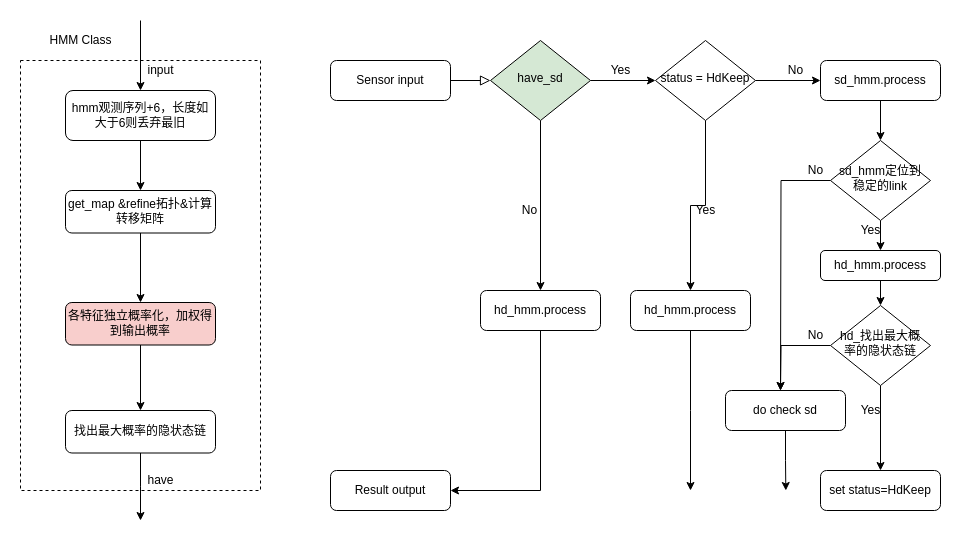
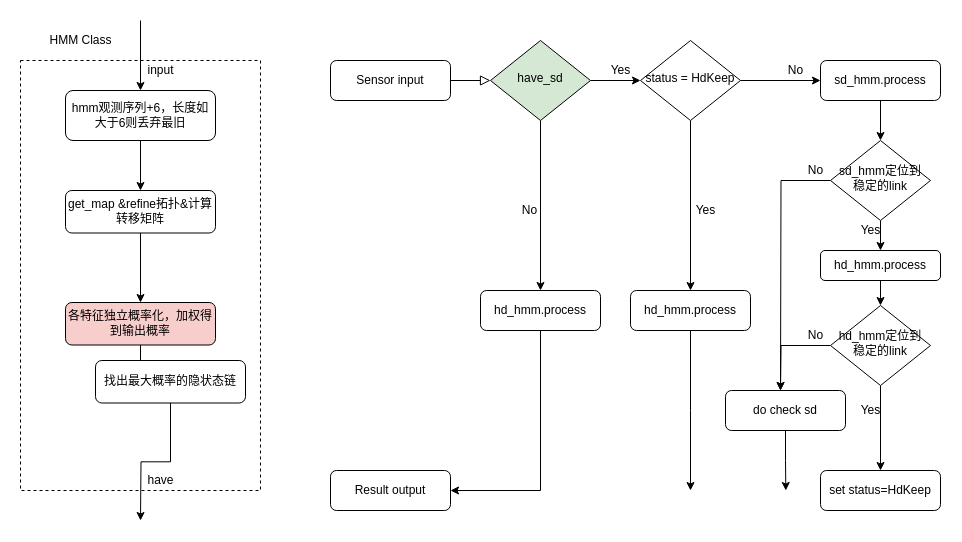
  <mxCell id="0" />
  <mxCell id="1" parent="0" />
  <mxCell id="2" value="" style="whiteSpace=wrap;html=1;dashed=1;" vertex="1" parent="1"><mxGeometry x="20" y="60" width="240" height="430" as="geometry" /></mxCell>
  <mxCell id="3" value="" style="rounded=0;html=1;jettySize=auto;orthogonalLoop=1;fontSize=11;endArrow=block;endFill=0;endSize=8;strokeWidth=1;shadow=0;labelBackgroundColor=none;edgeStyle=orthogonalEdgeStyle;" parent="1" source="4" target="7" edge="1"><mxGeometry relative="1" as="geometry" /></mxCell>
  <mxCell id="4" value="Sensor input" style="rounded=1;whiteSpace=wrap;html=1;fontSize=12;glass=0;strokeWidth=1;shadow=0;" parent="1" vertex="1"><mxGeometry x="330" y="60" width="120" height="40" as="geometry" /></mxCell>
  <mxCell id="5" style="edgeStyle=orthogonalEdgeStyle;rounded=0;orthogonalLoop=1;jettySize=auto;html=1;exitX=0.5;exitY=1;exitDx=0;exitDy=0;" edge="1" parent="1" source="7" target="9"><mxGeometry relative="1" as="geometry" /></mxCell>
  <mxCell id="6" style="edgeStyle=orthogonalEdgeStyle;rounded=0;orthogonalLoop=1;jettySize=auto;html=1;exitX=1;exitY=0.5;exitDx=0;exitDy=0;entryX=0;entryY=0.5;entryDx=0;entryDy=0;" edge="1" parent="1" source="7" target="15"><mxGeometry relative="1" as="geometry" /></mxCell>
  <mxCell id="7" value="have_sd" style="rhombus;whiteSpace=wrap;html=1;shadow=0;fontFamily=Helvetica;fontSize=12;align=center;strokeWidth=1;spacing=6;spacingTop=-4;fillColor=#d5e8d4;" parent="1" vertex="1"><mxGeometry x="490" y="40" width="100" height="80" as="geometry" /></mxCell>
  <mxCell id="8" style="edgeStyle=orthogonalEdgeStyle;rounded=0;orthogonalLoop=1;jettySize=auto;html=1;exitX=0.5;exitY=1;exitDx=0;exitDy=0;entryX=1;entryY=0.5;entryDx=0;entryDy=0;" edge="1" parent="1" source="9" target="12"><mxGeometry relative="1" as="geometry" /></mxCell>
  <mxCell id="9" value="hd_hmm.process" style="rounded=1;whiteSpace=wrap;html=1;fontSize=12;glass=0;strokeWidth=1;shadow=0;" parent="1" vertex="1"><mxGeometry x="480" y="290" width="120" height="40" as="geometry" /></mxCell>
  <mxCell id="10" style="edgeStyle=orthogonalEdgeStyle;rounded=0;orthogonalLoop=1;jettySize=auto;html=1;exitX=0.5;exitY=1;exitDx=0;exitDy=0;" edge="1" parent="1" source="11" target="35"><mxGeometry relative="1" as="geometry" /></mxCell>
  <mxCell id="11" value="sd_hmm.process" style="rounded=1;whiteSpace=wrap;html=1;fontSize=12;glass=0;strokeWidth=1;shadow=0;" parent="1" vertex="1"><mxGeometry x="820" y="60" width="120" height="40" as="geometry" /></mxCell>
  <mxCell id="12" value="Result output" style="rounded=1;whiteSpace=wrap;html=1;fontSize=12;glass=0;strokeWidth=1;shadow=0;" vertex="1" parent="1"><mxGeometry x="330" y="470" width="120" height="40" as="geometry" /></mxCell>
  <mxCell id="13" style="edgeStyle=orthogonalEdgeStyle;rounded=0;orthogonalLoop=1;jettySize=auto;html=1;exitX=1;exitY=0.5;exitDx=0;exitDy=0;entryX=0;entryY=0.5;entryDx=0;entryDy=0;" edge="1" parent="1" source="15" target="11"><mxGeometry relative="1" as="geometry" /></mxCell>
  <mxCell id="14" style="edgeStyle=orthogonalEdgeStyle;rounded=0;orthogonalLoop=1;jettySize=auto;html=1;exitX=0.5;exitY=1;exitDx=0;exitDy=0;" edge="1" parent="1" source="15" target="29"><mxGeometry relative="1" as="geometry" /></mxCell>
- <mxCell id="15" value="status = HdKeep" style="rhombus;whiteSpace=wrap;html=1;shadow=0;fontFamily=Helvetica;fontSize=12;align=center;strokeWidth=1;spacing=6;spacingTop=-4;" vertex="1" parent="1"><mxGeometry x="655" y="40" width="100" height="80" as="geometry" /></mxCell>
+ <mxCell id="15" value="status = HdKeep" style="rhombus;whiteSpace=wrap;html=1;shadow=0;fontFamily=Helvetica;fontSize=12;align=center;strokeWidth=1;spacing=6;spacingTop=-4;" vertex="1" parent="1"><mxGeometry x="640" y="40" width="100" height="80" as="geometry" /></mxCell>
  <mxCell id="16" style="edgeStyle=orthogonalEdgeStyle;rounded=0;orthogonalLoop=1;jettySize=auto;html=1;exitX=0.5;exitY=1;exitDx=0;exitDy=0;entryX=0.5;entryY=0;entryDx=0;entryDy=0;" edge="1" parent="1" source="17" target="19"><mxGeometry relative="1" as="geometry" /></mxCell>
  <mxCell id="17" value="hmm观测序列+6，长度如大于6则丢弃最旧" style="rounded=1;whiteSpace=wrap;html=1;fontSize=12;glass=0;strokeWidth=1;shadow=0;" vertex="1" parent="1"><mxGeometry x="65" y="90" width="150" height="50" as="geometry" /></mxCell>
  <mxCell id="18" style="edgeStyle=orthogonalEdgeStyle;rounded=0;orthogonalLoop=1;jettySize=auto;html=1;" edge="1" parent="1" source="19" target="21"><mxGeometry relative="1" as="geometry" /></mxCell>
  <mxCell id="19" value="get_map &amp;amp;refine拓扑&amp;amp;计算转移矩阵" style="rounded=1;whiteSpace=wrap;html=1;fontSize=12;glass=0;strokeWidth=1;shadow=0;" vertex="1" parent="1"><mxGeometry x="65" y="190" width="150" height="42.5" as="geometry" /></mxCell>
  <mxCell id="20" style="edgeStyle=orthogonalEdgeStyle;rounded=0;orthogonalLoop=1;jettySize=auto;html=1;entryX=0.5;entryY=0;entryDx=0;entryDy=0;" edge="1" parent="1" source="21" target="23"><mxGeometry relative="1" as="geometry" /></mxCell>
  <mxCell id="21" value="各特征独立概率化，加权得到输出概率" style="rounded=1;whiteSpace=wrap;html=1;fontSize=12;glass=0;strokeWidth=1;shadow=0;fillColor=#f8cecc;" vertex="1" parent="1"><mxGeometry x="65" y="302" width="150" height="42.5" as="geometry" /></mxCell>
  <mxCell id="22" style="edgeStyle=orthogonalEdgeStyle;rounded=0;orthogonalLoop=1;jettySize=auto;html=1;" edge="1" parent="1" source="23"><mxGeometry relative="1" as="geometry"><mxPoint x="140" y="520" as="targetPoint" /></mxGeometry></mxCell>
- <mxCell id="23" value="找出最大概率的隐状态链" style="rounded=1;whiteSpace=wrap;html=1;fontSize=12;glass=0;strokeWidth=1;shadow=0;" vertex="1" parent="1"><mxGeometry x="65" y="410" width="150" height="42.5" as="geometry" /></mxCell>
+ <mxCell id="23" value="找出最大概率的隐状态链" style="rounded=1;whiteSpace=wrap;html=1;fontSize=12;glass=0;strokeWidth=1;shadow=0;" vertex="1" parent="1"><mxGeometry x="95" y="360" width="150" height="42.5" as="geometry" /></mxCell>
  <mxCell id="24" value="" style="endArrow=classic;html=1;entryX=0.5;entryY=0;entryDx=0;entryDy=0;" edge="1" parent="1" target="17"><mxGeometry width="50" height="50" relative="1" as="geometry"><mxPoint x="140" y="20" as="sourcePoint" /><mxPoint x="-40" y="252.5" as="targetPoint" /></mxGeometry></mxCell>
  <mxCell id="25" value="have" style="text;html=1;resizable=0;autosize=1;align=center;verticalAlign=middle;points=[];fillColor=none;strokeColor=none;rounded=0;" vertex="1" parent="1"><mxGeometry x="135" y="470" width="50" height="20" as="geometry" /></mxCell>
  <mxCell id="26" value="input" style="text;html=1;resizable=0;autosize=1;align=center;verticalAlign=middle;points=[];fillColor=none;strokeColor=none;rounded=0;" vertex="1" parent="1"><mxGeometry x="140" y="60" width="40" height="20" as="geometry" /></mxCell>
  <mxCell id="27" value="HMM Class" style="text;html=1;resizable=0;autosize=1;align=center;verticalAlign=middle;points=[];fillColor=none;strokeColor=none;rounded=0;dashed=1;" vertex="1" parent="1"><mxGeometry x="40" y="30" width="80" height="20" as="geometry" /></mxCell>
  <mxCell id="28" style="edgeStyle=orthogonalEdgeStyle;rounded=0;orthogonalLoop=1;jettySize=auto;html=1;exitX=0.5;exitY=1;exitDx=0;exitDy=0;" edge="1" parent="1" source="29"><mxGeometry relative="1" as="geometry"><mxPoint x="690" y="490" as="targetPoint" /></mxGeometry></mxCell>
  <mxCell id="29" value="hd_hmm.process" style="rounded=1;whiteSpace=wrap;html=1;fontSize=12;glass=0;strokeWidth=1;shadow=0;" vertex="1" parent="1"><mxGeometry x="630" y="290" width="120" height="40" as="geometry" /></mxCell>
  <mxCell id="30" style="edgeStyle=orthogonalEdgeStyle;rounded=0;orthogonalLoop=1;jettySize=auto;html=1;exitX=0.5;exitY=1;exitDx=0;exitDy=0;entryX=0.5;entryY=0;entryDx=0;entryDy=0;" edge="1" parent="1" source="32" target="41"><mxGeometry relative="1" as="geometry" /></mxCell>
  <mxCell id="31" style="edgeStyle=orthogonalEdgeStyle;rounded=0;orthogonalLoop=1;jettySize=auto;html=1;exitX=0;exitY=0.5;exitDx=0;exitDy=0;" edge="1" parent="1" source="32"><mxGeometry relative="1" as="geometry"><mxPoint x="780" y="390" as="targetPoint" /></mxGeometry></mxCell>
- <mxCell id="32" value="hd_找出最大概率的隐状态链" style="rhombus;whiteSpace=wrap;html=1;shadow=0;fontFamily=Helvetica;fontSize=12;align=center;strokeWidth=1;spacing=6;spacingTop=-4;" vertex="1" parent="1"><mxGeometry x="830" y="305" width="100" height="80" as="geometry" /></mxCell>
+ <mxCell id="32" value="hd_hmm定位到稳定的link" style="rhombus;whiteSpace=wrap;html=1;shadow=0;fontFamily=Helvetica;fontSize=12;align=center;strokeWidth=1;spacing=6;spacingTop=-4;" vertex="1" parent="1"><mxGeometry x="830" y="305" width="100" height="80" as="geometry" /></mxCell>
  <mxCell id="33" style="edgeStyle=orthogonalEdgeStyle;rounded=0;orthogonalLoop=1;jettySize=auto;html=1;exitX=0.5;exitY=1;exitDx=0;exitDy=0;entryX=0.5;entryY=0;entryDx=0;entryDy=0;" edge="1" parent="1" source="35" target="37"><mxGeometry relative="1" as="geometry" /></mxCell>
  <mxCell id="34" style="edgeStyle=orthogonalEdgeStyle;rounded=0;orthogonalLoop=1;jettySize=auto;html=1;exitX=0;exitY=0.5;exitDx=0;exitDy=0;" edge="1" parent="1" source="35"><mxGeometry relative="1" as="geometry"><mxPoint x="780" y="390" as="targetPoint" /></mxGeometry></mxCell>
  <mxCell id="35" value="sd_hmm定位到稳定的link" style="rhombus;whiteSpace=wrap;html=1;shadow=0;fontFamily=Helvetica;fontSize=12;align=center;strokeWidth=1;spacing=6;spacingTop=-4;" vertex="1" parent="1"><mxGeometry x="830" y="140" width="100" height="80" as="geometry" /></mxCell>
  <mxCell id="36" style="edgeStyle=orthogonalEdgeStyle;rounded=0;orthogonalLoop=1;jettySize=auto;html=1;exitX=0.5;exitY=1;exitDx=0;exitDy=0;entryX=0.5;entryY=0;entryDx=0;entryDy=0;" edge="1" parent="1" source="37" target="32"><mxGeometry relative="1" as="geometry" /></mxCell>
  <mxCell id="37" value="hd_hmm.process" style="rounded=1;whiteSpace=wrap;html=1;fontSize=12;glass=0;strokeWidth=1;shadow=0;" vertex="1" parent="1"><mxGeometry x="820" y="250" width="120" height="30" as="geometry" /></mxCell>
  <mxCell id="38" value="Yes" style="text;html=1;resizable=0;autosize=1;align=center;verticalAlign=middle;points=[];fillColor=none;strokeColor=none;rounded=0;dashed=1;" vertex="1" parent="1"><mxGeometry x="685" y="200" width="40" height="20" as="geometry" /></mxCell>
  <mxCell id="39" value="No" style="text;html=1;resizable=0;autosize=1;align=center;verticalAlign=middle;points=[];fillColor=none;strokeColor=none;rounded=0;dashed=1;" vertex="1" parent="1"><mxGeometry x="780" y="60" width="30" height="20" as="geometry" /></mxCell>
  <mxCell id="40" value="Yes" style="text;html=1;resizable=0;autosize=1;align=center;verticalAlign=middle;points=[];fillColor=none;strokeColor=none;rounded=0;dashed=1;" vertex="1" parent="1"><mxGeometry x="850" y="220" width="40" height="20" as="geometry" /></mxCell>
  <mxCell id="41" value="set status=HdKeep" style="rounded=1;whiteSpace=wrap;html=1;fontSize=12;glass=0;strokeWidth=1;shadow=0;" vertex="1" parent="1"><mxGeometry x="820" y="470" width="120" height="40" as="geometry" /></mxCell>
  <mxCell id="42" value="Yes" style="text;html=1;resizable=0;autosize=1;align=center;verticalAlign=middle;points=[];fillColor=none;strokeColor=none;rounded=0;dashed=1;" vertex="1" parent="1"><mxGeometry x="850" y="400" width="40" height="20" as="geometry" /></mxCell>
  <mxCell id="43" value="No" style="text;html=1;resizable=0;autosize=1;align=center;verticalAlign=middle;points=[];fillColor=none;strokeColor=none;rounded=0;dashed=1;" vertex="1" parent="1"><mxGeometry x="800" y="160" width="30" height="20" as="geometry" /></mxCell>
  <mxCell id="44" value="No" style="text;html=1;resizable=0;autosize=1;align=center;verticalAlign=middle;points=[];fillColor=none;strokeColor=none;rounded=0;dashed=1;" vertex="1" parent="1"><mxGeometry x="800" y="325" width="30" height="20" as="geometry" /></mxCell>
  <mxCell id="45" value="Yes" style="text;html=1;resizable=0;autosize=1;align=center;verticalAlign=middle;points=[];fillColor=none;strokeColor=none;rounded=0;dashed=1;" vertex="1" parent="1"><mxGeometry x="600" y="60" width="40" height="20" as="geometry" /></mxCell>
  <mxCell id="46" value="No" style="text;html=1;resizable=0;autosize=1;align=center;verticalAlign=middle;points=[];fillColor=none;strokeColor=none;rounded=0;dashed=1;" vertex="1" parent="1"><mxGeometry x="514" y="200" width="30" height="20" as="geometry" /></mxCell>
  <mxCell id="47" style="edgeStyle=orthogonalEdgeStyle;rounded=0;orthogonalLoop=1;jettySize=auto;html=1;exitX=0.5;exitY=1;exitDx=0;exitDy=0;" edge="1" parent="1" source="48"><mxGeometry relative="1" as="geometry"><mxPoint x="785.333" y="490" as="targetPoint" /></mxGeometry></mxCell>
  <mxCell id="48" value="do check sd" style="rounded=1;whiteSpace=wrap;html=1;fontSize=12;glass=0;strokeWidth=1;shadow=0;" vertex="1" parent="1"><mxGeometry x="725" y="390" width="120" height="40" as="geometry" /></mxCell>
